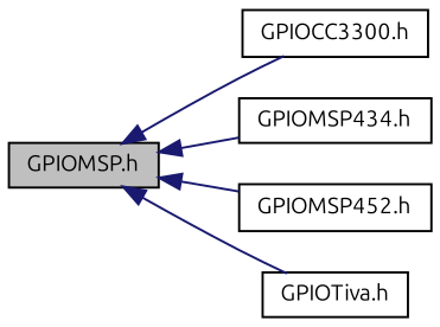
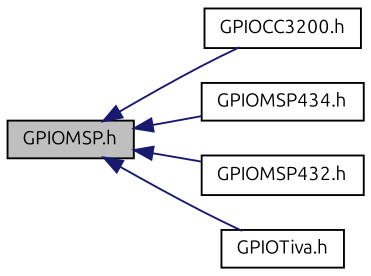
  digraph {
    fontname=Ubuntu
    rankdir=LR
    node [color=black fillcolor=white fontname=Ubuntu fontsize=10 shape=record style=filled]
    edge [color=midnightblue dir=back fontname=Ubuntu fontsize=10 labelfontname=Helvetica labelfontsize=10 style=solid]
    n1 [fillcolor=grey75 fontcolor=black height=0.2 label="GPIOMSP.h" width=0.4]
-   n2 [height=0.2 label="GPIOCC3300.h" width=0.4]
+   n2 [height=0.2 label="GPIOCC3200.h" width=0.4]
    n3 [height=0.2 label="GPIOMSP434.h" width=0.4]
-   n4 [height=0.2 label="GPIOMSP452.h" width=0.4]
+   n4 [height=0.2 label="GPIOMSP432.h" width=0.4]
    n5 [height=0.2 label="GPIOTiva.h" width=0.4]
    n1 -> n2
    n1 -> n3
    n1 -> n4
    n1 -> n5
  }
